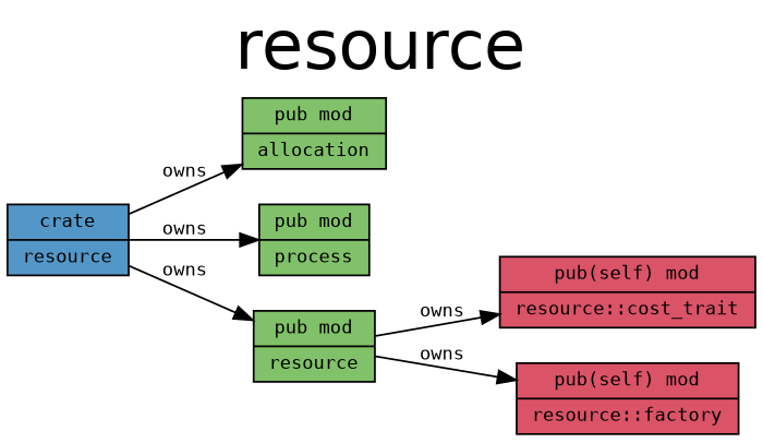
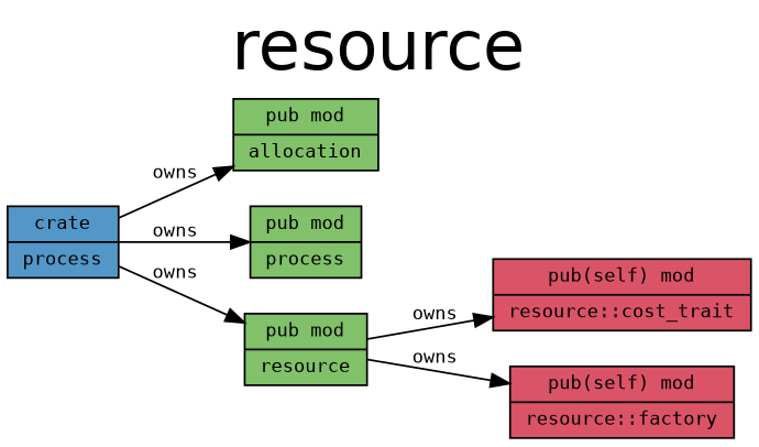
  digraph {
    fontname=Helvetica
    fontsize=36
    label=resource
    labelloc=t
    rankdir=LR
    splines=line
    node [fillcolor="#81c169" fontname=monospace fontsize=10 shape=record style=filled]
    edge [color="#000000" constraint=true fontname=monospace fontsize=10 style=solid]
-   n1 [fillcolor="#5397c8" label="crate|resource"]
+   n1 [fillcolor="#5397c8" label="crate|process"]
    n2 [label="pub mod|allocation"]
    n3 [label="pub mod|process"]
    n4 [label="pub mod|resource"]
    n5 [fillcolor="#db5367" label="pub(self) mod|resource::cost_trait"]
    n6 [fillcolor="#db5367" label="pub(self) mod|resource::factory"]
    n1 -> n2 [label=owns]
    n1 -> n3 [label=owns]
    n1 -> n4 [label=owns]
    n4 -> n5 [label=owns]
    n4 -> n6 [label=owns]
  }
